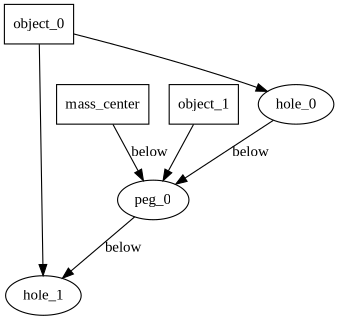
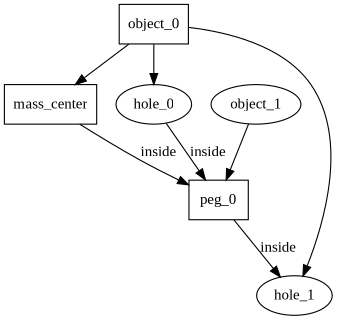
  digraph {
    fontname="Liberation Serif"
    node [fontname="Liberation Serif"]
    edge [fontname="Liberation Serif"]
    n1 [label=object_0 shape=box]
    n2 [label=hole_0]
    n3 [label=mass_center shape=box]
    n4 [label=hole_1]
-   n5 [label=peg_0]
-   n6 [label=object_1 shape=box]
+   n5 [label=peg_0 shape=box]
+   n6 [label=object_1 shape=ellipse]
    n1 -> n2
+   n1 -> n3
    n1 -> n4
-   n2 -> n5 [label=below]
-   n3 -> n5 [label=below]
-   n5 -> n4 [label=below]
+   n2 -> n5 [label=inside]
+   n3 -> n5 [label=inside]
+   n5 -> n4 [label=inside]
    n6 -> n5
  }
